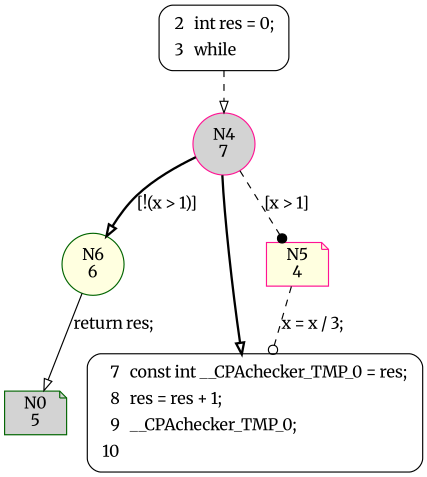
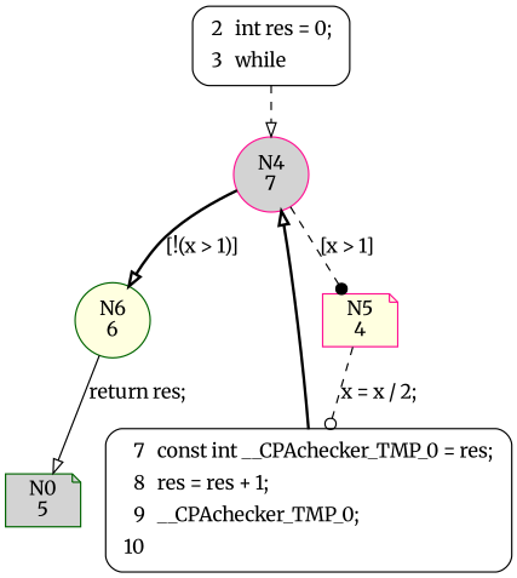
  digraph {
    fontname=Merriweather
    node [fillcolor=white fontname=Merriweather shape=Mrecord style=filled]
    edge [arrowhead=onormal fontname=Merriweather style=dashed]
    n1 [label=<<table border="0" cellborder="0" cellpadding="3" bgcolor="white"><tr><td align="right">2</td><td align="left">int res = 0;</td></tr><tr><td align="right">3</td><td align="left">while</td></tr></table>> penwidth=1 style="filled,bold"]
    n2 [color=deeppink fillcolor=lightgrey label="N4\n7" shape=circle]
    n3 [color=deeppink fillcolor=lightyellow label="N5\n4" shape=note]
    n4 [color=darkgreen fillcolor=lightyellow label="N6\n6" shape=circle]
    n5 [label=<<table border="0" cellborder="0" cellpadding="3" bgcolor="white"><tr><td align="right">7</td><td align="left">const int __CPAchecker_TMP_0 = res;</td></tr><tr><td align="right">8</td><td align="left">res = res + 1;</td></tr><tr><td align="right">9</td><td align="left">__CPAchecker_TMP_0;</td></tr><tr><td align="right">10</td><td align="left"></td></tr></table>> penwidth=1 style="filled,bold"]
    n6 [color=darkgreen fillcolor=lightgrey label="N0\n5" shape=note]
    n1 -> n2
    n2 -> n3 [arrowhead=dot label="[x > 1]"]
    n2 -> n4 [label="[!(x > 1)]" style=bold]
-   n3 -> n5 [arrowhead=odot label="x = x / 3;"]
+   n3 -> n5 [arrowhead=odot label="x = x / 2;"]
    n4 -> n6 [label="return res;" style=solid]
-   n2 -> n5 [style=bold]
+   n5 -> n2 [style=bold]
  }
